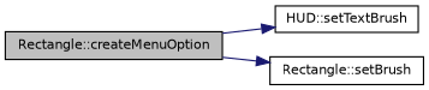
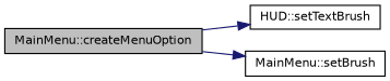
  digraph {
    rankdir=LR
    node [color=black fontname=Helvetica fontsize=10 shape=record]
    edge [color=midnightblue fontname=Helvetica fontsize=10 labelfontname=Helvetica labelfontsize=10 style=solid]
-   n1 [fillcolor=grey75 fontcolor=black height=0.2 label="Rectangle::createMenuOption" style=filled width=0.4]
+   n1 [fillcolor=grey75 fontcolor=black height=0.2 label="MainMenu::createMenuOption" style=filled width=0.4]
    n2 [height=0.2 label="HUD::setTextBrush" width=0.4]
-   n3 [height=0.2 label="Rectangle::setBrush" width=0.4]
+   n3 [height=0.2 label="MainMenu::setBrush" width=0.4]
    n1 -> n2
    n1 -> n3
  }
